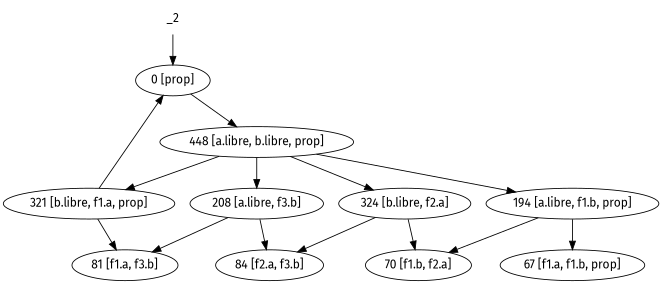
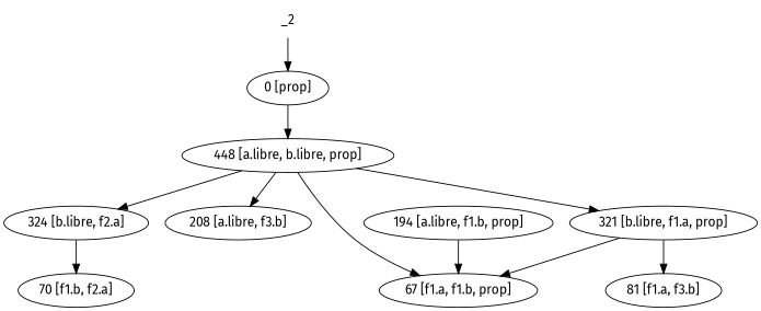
  digraph {
    fontname="Fira Sans"
    node [fontname="Fira Sans"]
    edge [fontname="Fira Sans"]
    n1 [label=_2 shape=none]
    n2 [label="0 [prop]"]
    n3 [label="448 [a.libre, b.libre, prop]"]
    n4 [label="321 [b.libre, f1.a, prop]"]
    n5 [label="194 [a.libre, f1.b, prop]"]
    n6 [label="324 [b.libre, f2.a]"]
    n7 [label="208 [a.libre, f3.b]"]
    n8 [label="67 [f1.a, f1.b, prop]"]
    n9 [label="81 [f1.a, f3.b]"]
    n10 [label="70 [f1.b, f2.a]"]
-   n11 [label="84 [f2.a, f3.b]"]
    n1 -> n2
    n2 -> n3
    n3 -> n4
-   n3 -> n5
+   n3 -> n8
    n3 -> n6
    n3 -> n7
-   n4 -> n2
+   n4 -> n8
    n4 -> n9
    n5 -> n8
-   n5 -> n10
    n6 -> n10
-   n6 -> n11
-   n7 -> n9
-   n7 -> n11
  }
